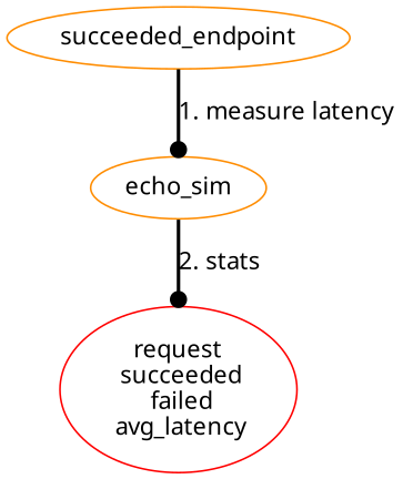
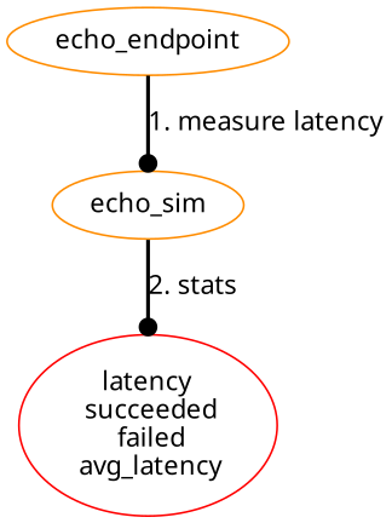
  digraph {
    fontname="Noto Sans"
    node [color=darkorange fillcolor=white fontname="Noto Sans" style=filled]
    edge [arrowhead=dot fontname="Noto Sans" style=bold]
-   n1 [align=left color=red label="request\n succeeded\n failed\n avg_latency"]
+   n1 [align=left color=red label="latency\n succeeded\n failed\n avg_latency"]
    echo_sim
-   echo_endpoint [label=succeeded_endpoint]
+   echo_endpoint
    echo_sim -> n1 [label="2. stats"]
    echo_endpoint -> echo_sim [label="1. measure latency"]
  }
